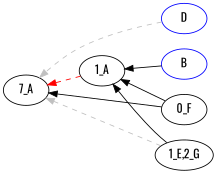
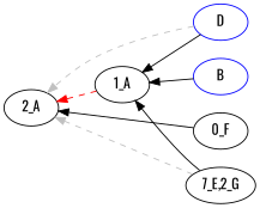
  digraph {
    fontname=Oswald
    rankdir=RL
    node [fontname=Oswald]
    edge [color=black fontname=Oswald style=filled]
    B [color=blue]
    "1_A"
-   "2_A" [label="7_A"]
+   "2_A"
    D [color=blue]
    n5 [label="0_F"]
-   "1_E,2_G"
+   "1_E,2_G" [label="7_E,2_G"]
    B -> "1_A"
    "1_A" -> "2_A" [color=red style=dashed]
-   n5 -> "1_A"
+   D -> "1_A"
    D -> "2_A" [color=grey style=dashed]
    n5 -> "2_A"
    "1_E,2_G" -> "1_A"
    "1_E,2_G" -> "2_A" [color=grey style=dashed]
  }
